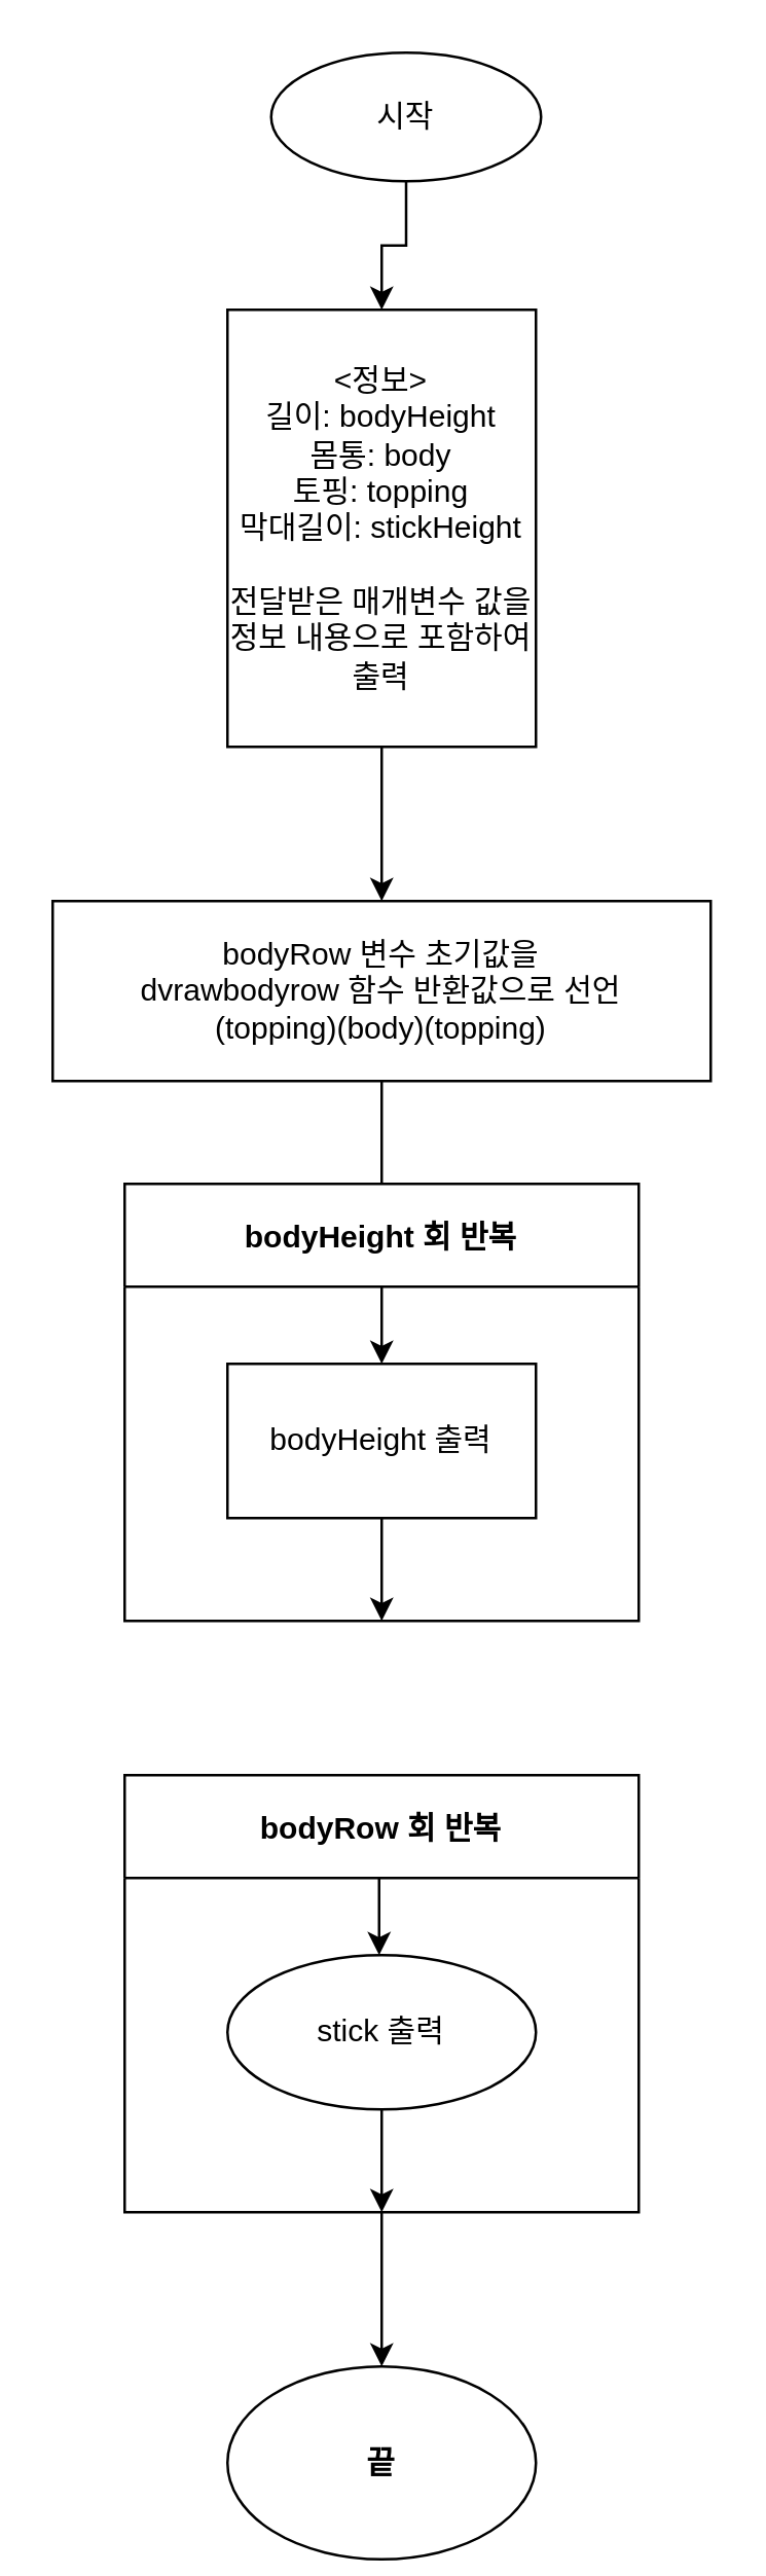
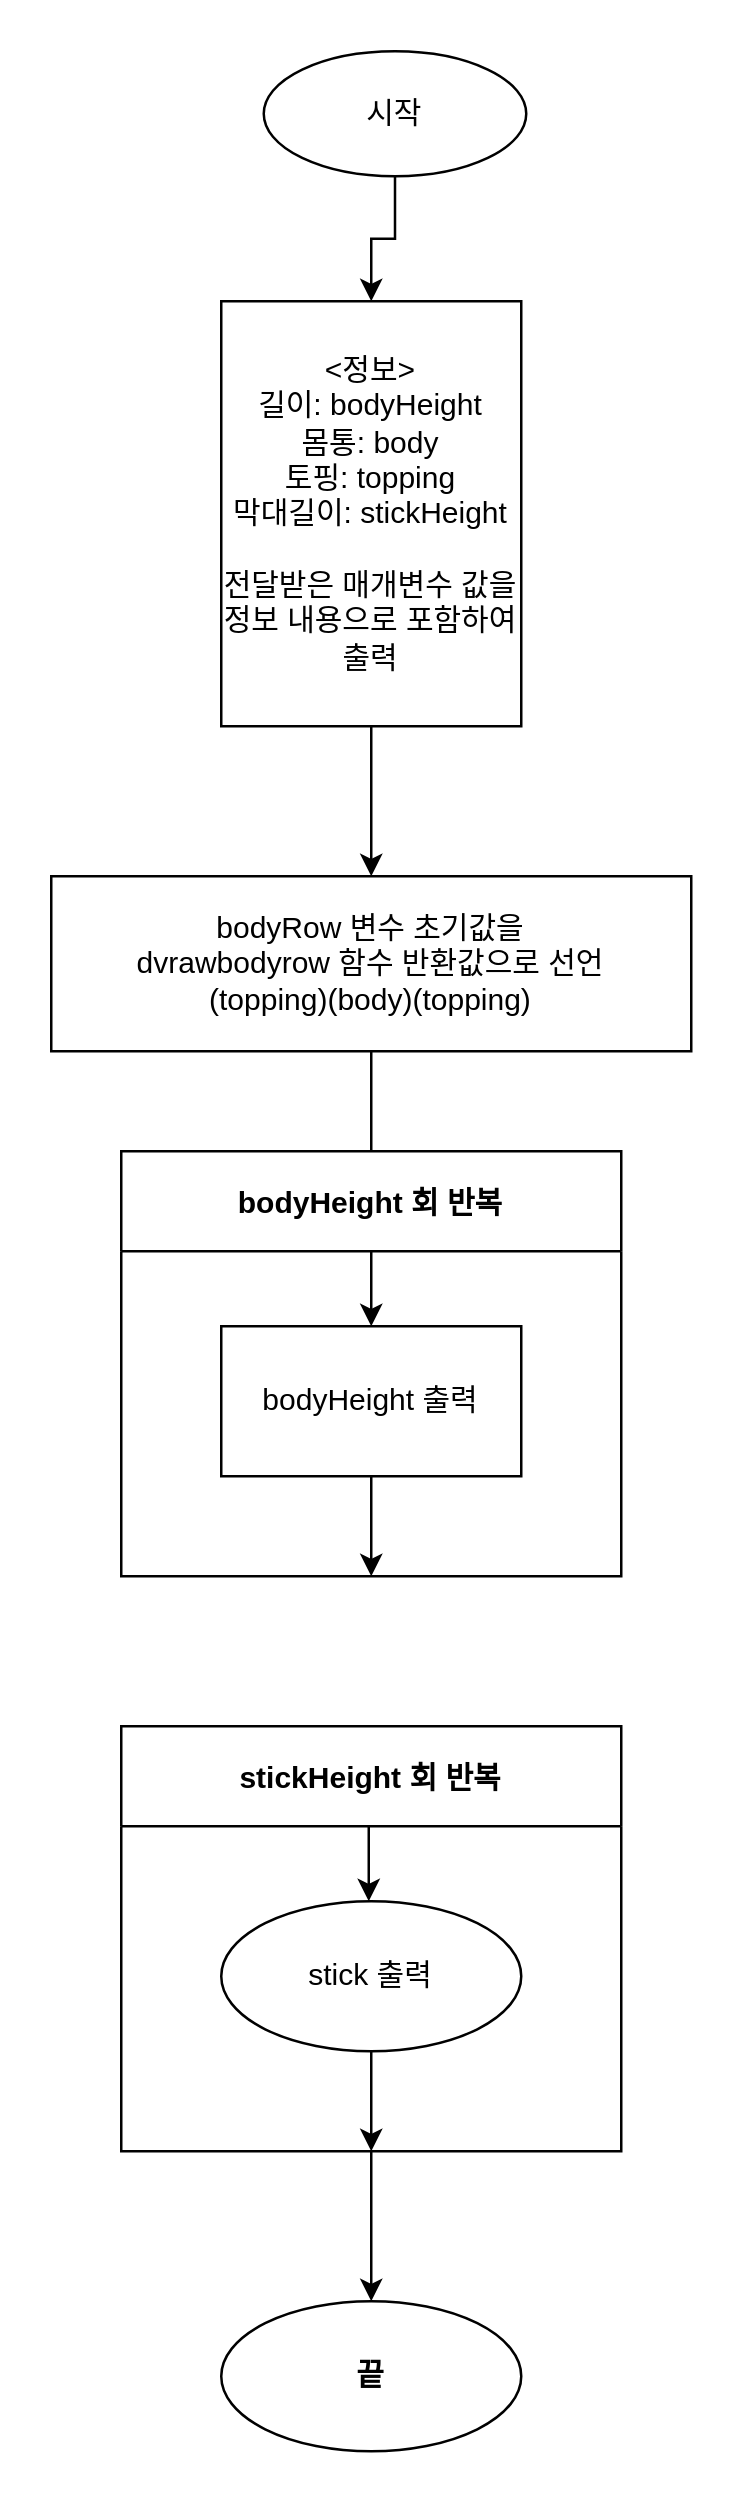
  <mxCell id="0" />
  <mxCell id="1" parent="0" />
  <mxCell id="2" value="" style="edgeStyle=orthogonalEdgeStyle;rounded=0;orthogonalLoop=1;jettySize=auto;html=1;" edge="1" parent="1" source="3" target="5"><mxGeometry relative="1" as="geometry" /></mxCell>
  <mxCell id="3" value="시작" style="ellipse;whiteSpace=wrap;html=1;" vertex="1" parent="1"><mxGeometry x="105" y="20" width="105" height="50" as="geometry" /></mxCell>
  <mxCell id="4" value="" style="edgeStyle=orthogonalEdgeStyle;rounded=0;orthogonalLoop=1;jettySize=auto;html=1;" edge="1" parent="1" source="5" target="7"><mxGeometry relative="1" as="geometry" /></mxCell>
  <mxCell id="5" value="&amp;lt;정보&amp;gt;&lt;br&gt;길이: bodyHeight&lt;br&gt;몸통: body&lt;br&gt;토핑: topping&lt;br&gt;막대길이: stickHeight&lt;br&gt;&lt;br&gt;전달받은 매개변수 값을 정보 내용으로 포함하여 출력" style="whiteSpace=wrap;html=1;" vertex="1" parent="1"><mxGeometry x="88" y="120" width="120" height="170" as="geometry" /></mxCell>
  <mxCell id="6" value="" style="edgeStyle=orthogonalEdgeStyle;rounded=0;orthogonalLoop=1;jettySize=auto;html=1;" edge="1" parent="1" source="7"><mxGeometry relative="1" as="geometry"><mxPoint x="148" y="470" as="targetPoint" /></mxGeometry></mxCell>
  <mxCell id="7" value="bodyRow 변수 초기값을&lt;br&gt;dvrawbodyrow 함수 반환값으로 선언&lt;br&gt;(topping)(body)(topping)" style="whiteSpace=wrap;html=1;" vertex="1" parent="1"><mxGeometry x="20" y="350" width="256" height="70" as="geometry" /></mxCell>
  <mxCell id="8" value="bodyHeight 회 반복" style="swimlane;startSize=40;" vertex="1" parent="1"><mxGeometry x="48" y="460" width="200" height="170" as="geometry" /></mxCell>
  <mxCell id="9" value="bodyHeight 출력" style="rounded=0;whiteSpace=wrap;html=1;" vertex="1" parent="8"><mxGeometry x="40" y="70" width="120" height="60" as="geometry" /></mxCell>
  <mxCell id="10" value="" style="endArrow=classic;html=1;rounded=0;entryX=0.5;entryY=1;entryDx=0;entryDy=0;" edge="1" parent="8" target="8"><mxGeometry width="50" height="50" relative="1" as="geometry"><mxPoint x="100" y="130" as="sourcePoint" /><mxPoint x="150" y="80" as="targetPoint" /></mxGeometry></mxCell>
  <mxCell id="11" value="" style="endArrow=classic;html=1;rounded=0;entryX=0.5;entryY=0;entryDx=0;entryDy=0;" edge="1" parent="1" target="9"><mxGeometry width="50" height="50" relative="1" as="geometry"><mxPoint x="148" y="500" as="sourcePoint" /><mxPoint x="174" y="480" as="targetPoint" /></mxGeometry></mxCell>
  <mxCell id="12" value="" style="edgeStyle=orthogonalEdgeStyle;rounded=0;orthogonalLoop=1;jettySize=auto;html=1;" edge="1" parent="1" source="13" target="17"><mxGeometry relative="1" as="geometry" /></mxCell>
- <mxCell id="13" value="bodyRow 회 반복" style="swimlane;startSize=40;" vertex="1" parent="1"><mxGeometry x="48" y="690" width="200" height="170" as="geometry" /></mxCell>
+ <mxCell id="13" value="stickHeight 회 반복" style="swimlane;startSize=40;" vertex="1" parent="1"><mxGeometry x="48" y="690" width="200" height="170" as="geometry" /></mxCell>
  <mxCell id="14" value="stick 출력" style="ellipse;whiteSpace=wrap;html=1;" vertex="1" parent="13"><mxGeometry x="40" y="70" width="120" height="60" as="geometry" /></mxCell>
  <mxCell id="15" value="" style="endArrow=classic;html=1;rounded=0;entryX=0.5;entryY=1;entryDx=0;entryDy=0;" edge="1" parent="13" target="13"><mxGeometry width="50" height="50" relative="1" as="geometry"><mxPoint x="100" y="130" as="sourcePoint" /><mxPoint x="150" y="80" as="targetPoint" /></mxGeometry></mxCell>
  <mxCell id="16" value="" style="endArrow=classic;html=1;rounded=0;entryX=0.5;entryY=0;entryDx=0;entryDy=0;" edge="1" parent="13"><mxGeometry width="50" height="50" relative="1" as="geometry"><mxPoint x="99" y="40" as="sourcePoint" /><mxPoint x="99" y="70" as="targetPoint" /></mxGeometry></mxCell>
- <mxCell id="17" value="끝" style="ellipse;whiteSpace=wrap;html=1;fontStyle=1;startSize=40;" vertex="1" parent="1"><mxGeometry x="88" y="920" width="120" height="75" as="geometry" /></mxCell>
+ <mxCell id="17" value="끝" style="ellipse;whiteSpace=wrap;html=1;fontStyle=1;startSize=40;" vertex="1" parent="1"><mxGeometry x="88" y="920" width="120" height="60" as="geometry" /></mxCell>
